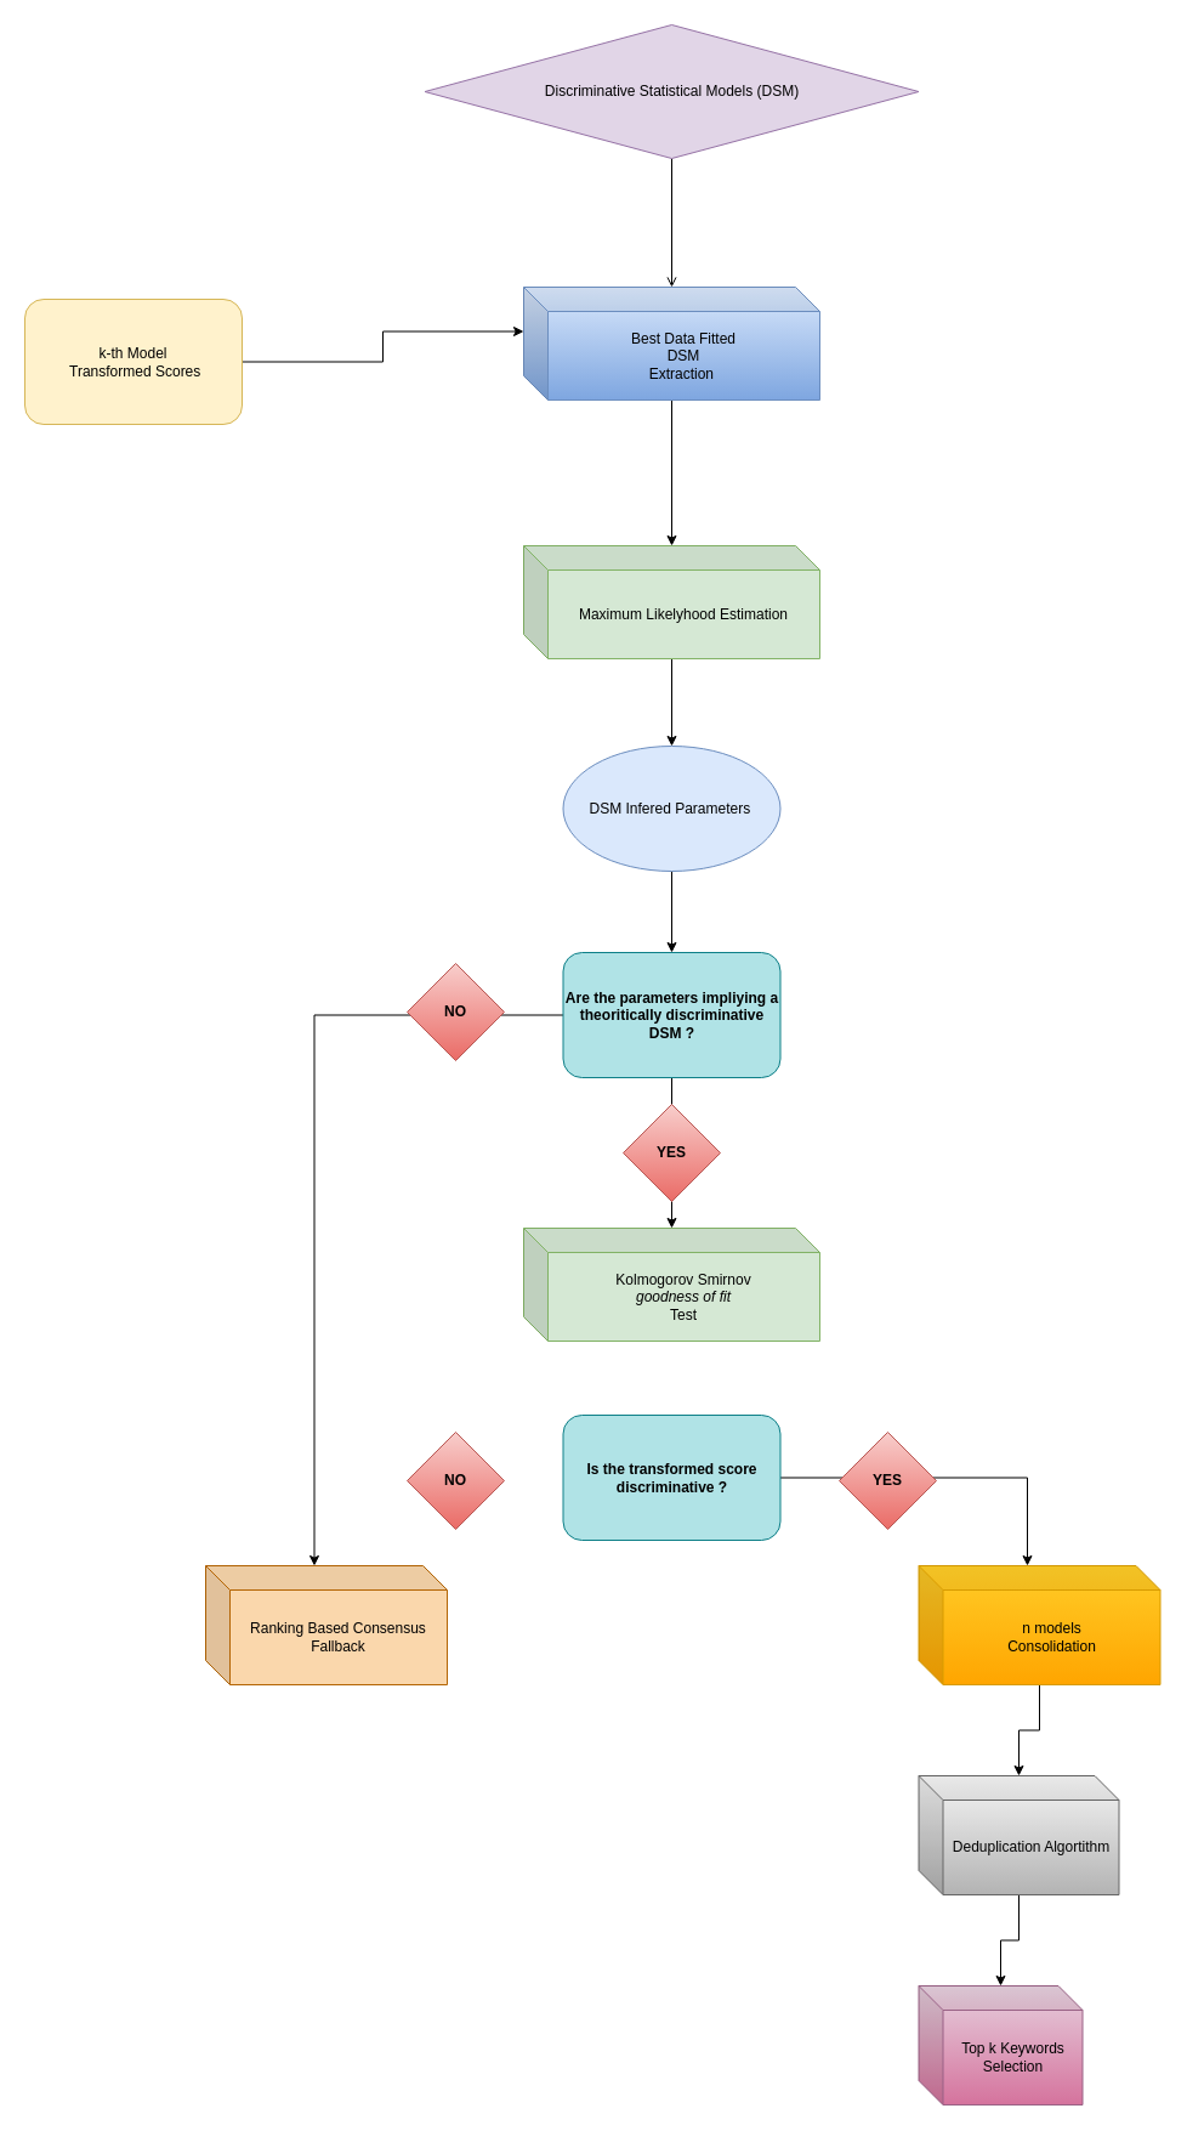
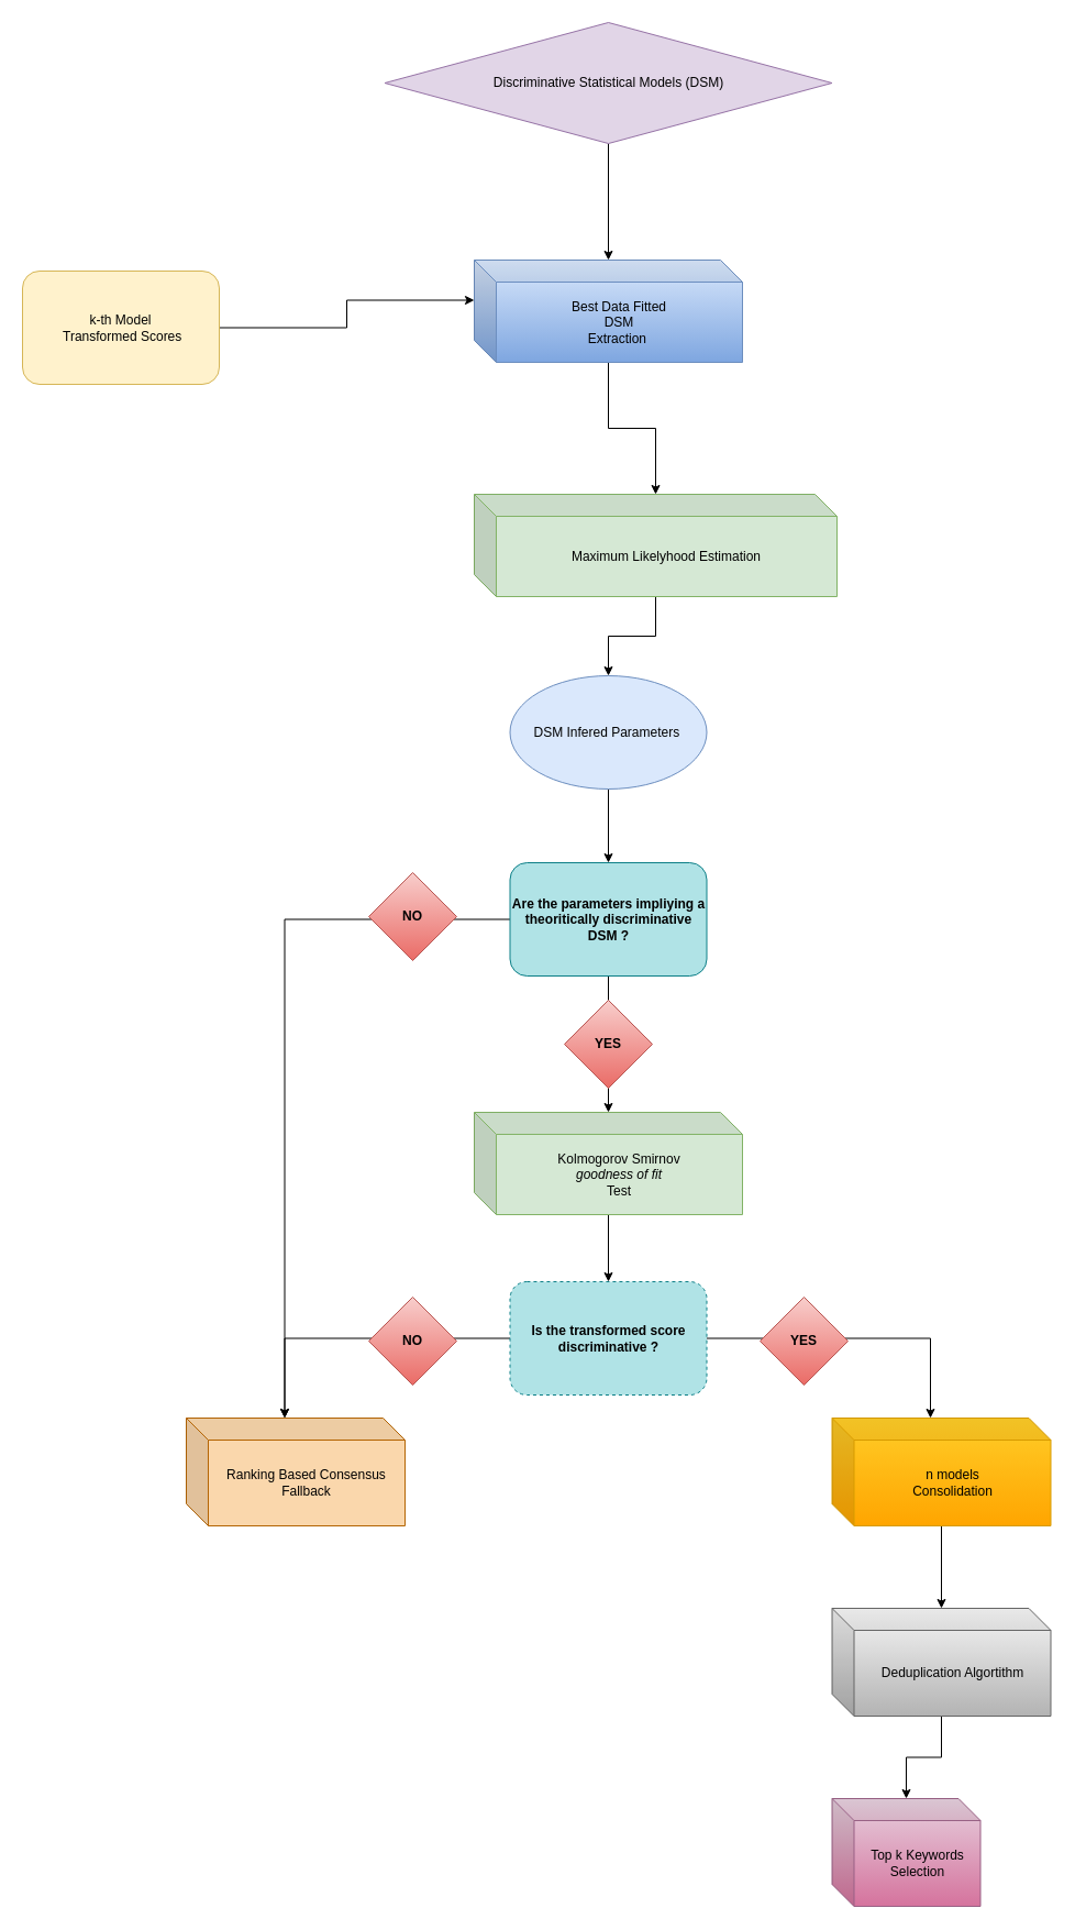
  <mxCell id="0" />
  <mxCell id="1" parent="0" />
  <mxCell id="2" style="edgeStyle=orthogonalEdgeStyle;rounded=0;orthogonalLoop=1;jettySize=auto;html=1;entryX=0.5;entryY=0;entryDx=0;entryDy=0;" parent="1" source="3" target="9" edge="1"><mxGeometry relative="1" as="geometry" /></mxCell>
- <mxCell id="3" value="Maximum Likelyhood Estimation" style="shape=cube;whiteSpace=wrap;html=1;boundedLbl=1;backgroundOutline=1;darkOpacity=0.05;darkOpacity2=0.1;fillColor=#d5e8d4;strokeColor=#82b366;" parent="1" vertex="1"><mxGeometry x="431" y="449" width="244" height="93" as="geometry" /></mxCell>
- <mxCell id="4" style="edgeStyle=orthogonalEdgeStyle;rounded=0;orthogonalLoop=1;jettySize=auto;html=1;endArrow=open;" edge="1" parent="1" source="5" target="27"><mxGeometry relative="1" as="geometry" /></mxCell>
+ <mxCell id="3" value="Maximum Likelyhood Estimation" style="shape=cube;whiteSpace=wrap;html=1;boundedLbl=1;backgroundOutline=1;darkOpacity=0.05;darkOpacity2=0.1;fillColor=#d5e8d4;strokeColor=#82b366;" parent="1" vertex="1"><mxGeometry x="431" y="449" width="330" height="93" as="geometry" /></mxCell>
+ <mxCell id="4" style="edgeStyle=orthogonalEdgeStyle;rounded=0;orthogonalLoop=1;jettySize=auto;html=1;" edge="1" parent="1" source="5" target="27"><mxGeometry relative="1" as="geometry" /></mxCell>
  <mxCell id="5" value="&lt;span&gt;Discriminative Statistical Models (DSM)&lt;/span&gt;" style="rhombus;whiteSpace=wrap;html=1;fillColor=#e1d5e7;strokeColor=#9673a6;" parent="1" vertex="1"><mxGeometry x="349.5" y="20" width="407" height="110" as="geometry" /></mxCell>
  <mxCell id="6" style="edgeStyle=orthogonalEdgeStyle;rounded=0;orthogonalLoop=1;jettySize=auto;html=1;entryX=0;entryY=0;entryDx=0;entryDy=36.5;entryPerimeter=0;" parent="1" source="7" target="27" edge="1"><mxGeometry relative="1" as="geometry"><mxPoint x="288" y="306" as="targetPoint" /></mxGeometry></mxCell>
  <mxCell id="7" value="k-th Model &lt;br&gt;&amp;nbsp;Transformed Scores" style="rounded=1;whiteSpace=wrap;html=1;fillColor=#fff2cc;strokeColor=#d6b656;" parent="1" vertex="1"><mxGeometry x="20" y="246" width="179" height="103" as="geometry" /></mxCell>
  <mxCell id="8" style="edgeStyle=orthogonalEdgeStyle;rounded=0;orthogonalLoop=1;jettySize=auto;html=1;entryX=0.5;entryY=0;entryDx=0;entryDy=0;" edge="1" parent="1" source="9" target="25"><mxGeometry relative="1" as="geometry" /></mxCell>
  <mxCell id="9" value="DSM Infered Parameters&amp;nbsp;" style="ellipse;whiteSpace=wrap;html=1;fillColor=#dae8fc;strokeColor=#6c8ebf;" parent="1" vertex="1"><mxGeometry x="463.5" y="614" width="179" height="103" as="geometry" /></mxCell>
+ <mxCell id="10" style="edgeStyle=orthogonalEdgeStyle;rounded=0;orthogonalLoop=1;jettySize=auto;html=1;entryX=0.5;entryY=0;entryDx=0;entryDy=0;" parent="1" source="11" target="14" edge="1"><mxGeometry relative="1" as="geometry" /></mxCell>
  <mxCell id="11" value="Kolmogorov Smirnov &lt;br&gt;&lt;i&gt;goodness of fit&lt;/i&gt;&lt;br&gt;Test" style="shape=cube;whiteSpace=wrap;html=1;boundedLbl=1;backgroundOutline=1;darkOpacity=0.05;darkOpacity2=0.1;fillColor=#d5e8d4;strokeColor=#82b366;" parent="1" vertex="1"><mxGeometry x="431" y="1011" width="244" height="93" as="geometry" /></mxCell>
+ <mxCell id="12" style="edgeStyle=orthogonalEdgeStyle;rounded=0;orthogonalLoop=1;jettySize=auto;html=1;entryX=0;entryY=0;entryDx=89.5;entryDy=0;entryPerimeter=0;" parent="1" source="14" target="15" edge="1"><mxGeometry relative="1" as="geometry" /></mxCell>
  <mxCell id="13" style="edgeStyle=orthogonalEdgeStyle;rounded=0;orthogonalLoop=1;jettySize=auto;html=1;entryX=0;entryY=0;entryDx=89.5;entryDy=0;entryPerimeter=0;" parent="1" source="14" target="17" edge="1"><mxGeometry relative="1" as="geometry" /></mxCell>
- <mxCell id="14" value="&lt;b&gt;Is the transformed score discriminative ?&lt;/b&gt;" style="rounded=1;whiteSpace=wrap;html=1;fillColor=#b0e3e6;strokeColor=#0e8088;" parent="1" vertex="1"><mxGeometry x="463.5" y="1165" width="179" height="103" as="geometry" /></mxCell>
+ <mxCell id="14" value="&lt;b&gt;Is the transformed score discriminative ?&lt;/b&gt;" style="rounded=1;whiteSpace=wrap;html=1;fillColor=#b0e3e6;strokeColor=#0e8088;dashed=1;" parent="1" vertex="1"><mxGeometry x="463.5" y="1165" width="179" height="103" as="geometry" /></mxCell>
  <mxCell id="15" value="Ranking Based Consensus&lt;br&gt;Fallback" style="shape=cube;whiteSpace=wrap;html=1;boundedLbl=1;backgroundOutline=1;darkOpacity=0.05;darkOpacity2=0.1;fillColor=#fad7ac;strokeColor=#b46504;" parent="1" vertex="1"><mxGeometry x="169" y="1289" width="199" height="98" as="geometry" /></mxCell>
  <mxCell id="16" style="edgeStyle=orthogonalEdgeStyle;rounded=0;orthogonalLoop=1;jettySize=auto;html=1;" parent="1" source="17" target="21" edge="1"><mxGeometry relative="1" as="geometry" /></mxCell>
  <mxCell id="17" value="n models&lt;br&gt;Consolidation" style="shape=cube;whiteSpace=wrap;html=1;boundedLbl=1;backgroundOutline=1;darkOpacity=0.05;darkOpacity2=0.1;fillColor=#ffcd28;strokeColor=#d79b00;gradientColor=#ffa500;" parent="1" vertex="1"><mxGeometry x="756.5" y="1289" width="199" height="98" as="geometry" /></mxCell>
  <mxCell id="18" value="&lt;b&gt;NO&lt;/b&gt;" style="rhombus;whiteSpace=wrap;html=1;gradientColor=#ea6b66;fillColor=#f8cecc;strokeColor=#b85450;" parent="1" vertex="1"><mxGeometry x="335" y="1179" width="80" height="80" as="geometry" /></mxCell>
  <mxCell id="19" value="&lt;b&gt;YES&lt;/b&gt;" style="rhombus;whiteSpace=wrap;html=1;gradientColor=#ea6b66;fillColor=#f8cecc;strokeColor=#b85450;" parent="1" vertex="1"><mxGeometry x="691" y="1179" width="80" height="80" as="geometry" /></mxCell>
  <mxCell id="20" style="edgeStyle=orthogonalEdgeStyle;rounded=0;orthogonalLoop=1;jettySize=auto;html=1;" parent="1" source="21" target="22" edge="1"><mxGeometry relative="1" as="geometry" /></mxCell>
- <mxCell id="21" value="Deduplication Algortithm" style="shape=cube;whiteSpace=wrap;html=1;boundedLbl=1;backgroundOutline=1;darkOpacity=0.05;darkOpacity2=0.1;fillColor=#f5f5f5;strokeColor=#666666;gradientColor=#b3b3b3;" parent="1" vertex="1"><mxGeometry x="756.5" y="1462" width="165" height="98" as="geometry" /></mxCell>
+ <mxCell id="21" value="Deduplication Algortithm" style="shape=cube;whiteSpace=wrap;html=1;boundedLbl=1;backgroundOutline=1;darkOpacity=0.05;darkOpacity2=0.1;fillColor=#f5f5f5;strokeColor=#666666;gradientColor=#b3b3b3;" parent="1" vertex="1"><mxGeometry x="756.5" y="1462" width="199" height="98" as="geometry" /></mxCell>
  <mxCell id="22" value="Top k Keywords Selection" style="shape=cube;whiteSpace=wrap;html=1;boundedLbl=1;backgroundOutline=1;darkOpacity=0.05;darkOpacity2=0.1;fillColor=#e6d0de;strokeColor=#996185;gradientColor=#d5739d;" parent="1" vertex="1"><mxGeometry x="756.5" y="1635" width="135" height="98" as="geometry" /></mxCell>
  <mxCell id="23" style="edgeStyle=orthogonalEdgeStyle;rounded=0;orthogonalLoop=1;jettySize=auto;html=1;entryX=0;entryY=0;entryDx=89.5;entryDy=0;entryPerimeter=0;" edge="1" parent="1" source="25" target="15"><mxGeometry relative="1" as="geometry" /></mxCell>
  <mxCell id="24" style="edgeStyle=orthogonalEdgeStyle;rounded=0;orthogonalLoop=1;jettySize=auto;html=1;" edge="1" parent="1" source="25" target="11"><mxGeometry relative="1" as="geometry" /></mxCell>
  <mxCell id="25" value="&lt;b&gt;Are the parameters impliying a theoritically discriminative DSM ?&lt;/b&gt;" style="rounded=1;whiteSpace=wrap;html=1;fillColor=#b0e3e6;strokeColor=#0e8088;" vertex="1" parent="1"><mxGeometry x="463.5" y="784" width="179" height="103" as="geometry" /></mxCell>
  <mxCell id="26" style="edgeStyle=orthogonalEdgeStyle;rounded=0;orthogonalLoop=1;jettySize=auto;html=1;" edge="1" parent="1" source="27" target="3"><mxGeometry relative="1" as="geometry" /></mxCell>
  <mxCell id="27" value="Best Data Fitted&lt;br&gt;DSM&lt;br&gt;Extraction&amp;nbsp;" style="shape=cube;whiteSpace=wrap;html=1;boundedLbl=1;backgroundOutline=1;darkOpacity=0.05;darkOpacity2=0.1;fillColor=#dae8fc;strokeColor=#6c8ebf;gradientColor=#7ea6e0;" vertex="1" parent="1"><mxGeometry x="431" y="236" width="244" height="93" as="geometry" /></mxCell>
  <mxCell id="28" value="&lt;b&gt;NO&lt;/b&gt;" style="rhombus;whiteSpace=wrap;html=1;gradientColor=#ea6b66;fillColor=#f8cecc;strokeColor=#b85450;" vertex="1" parent="1"><mxGeometry x="335" y="793" width="80" height="80" as="geometry" /></mxCell>
  <mxCell id="29" value="&lt;b&gt;YES&lt;/b&gt;" style="rhombus;whiteSpace=wrap;html=1;gradientColor=#ea6b66;fillColor=#f8cecc;strokeColor=#b85450;" vertex="1" parent="1"><mxGeometry x="513" y="909" width="80" height="80" as="geometry" /></mxCell>
